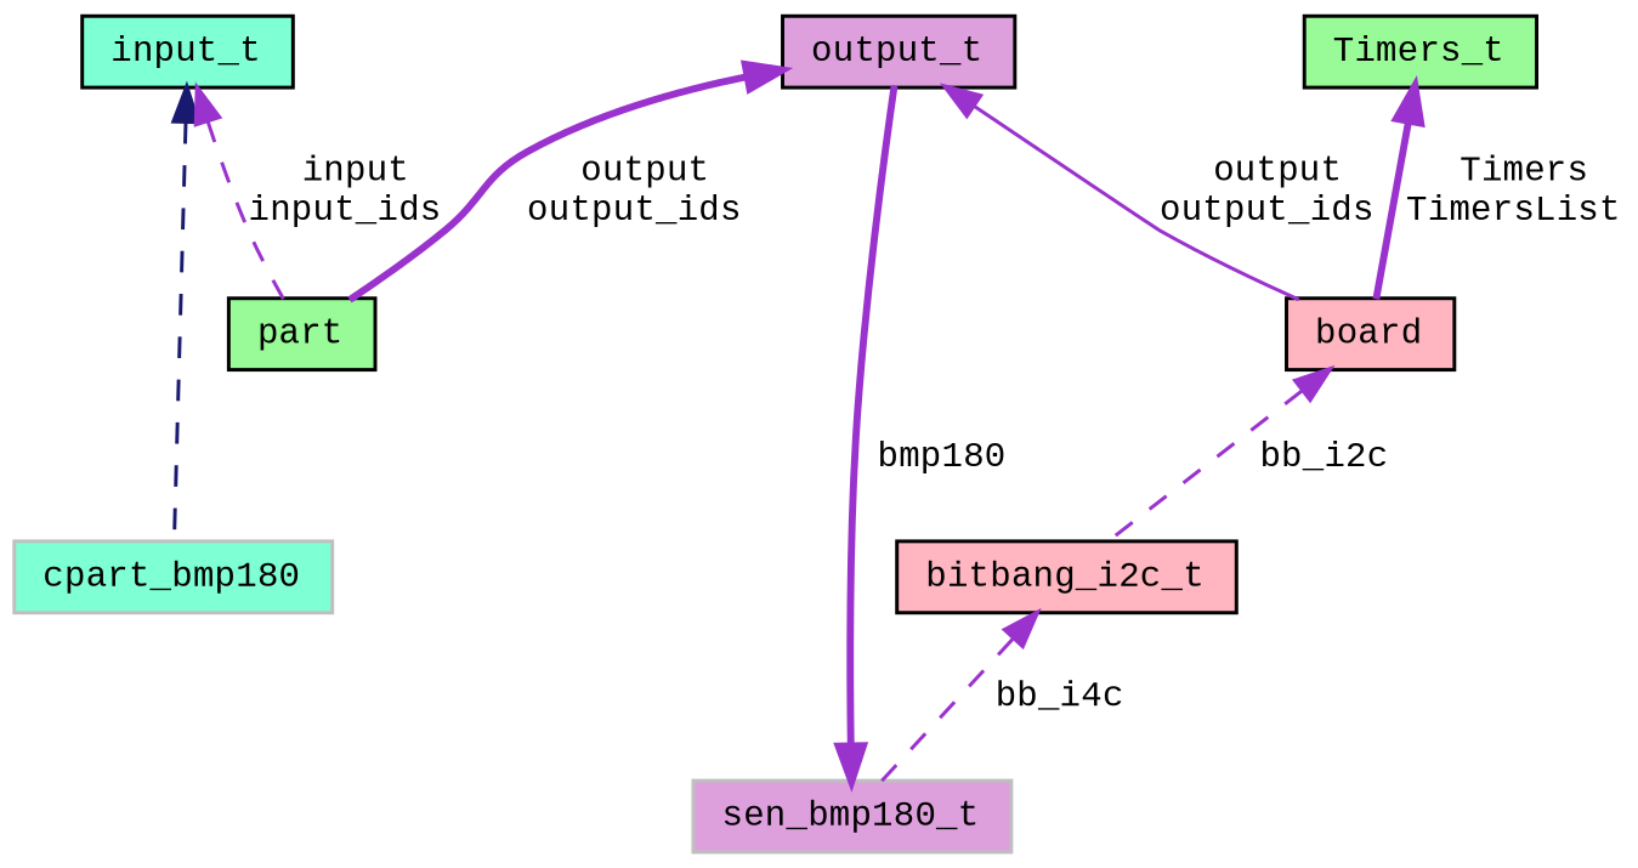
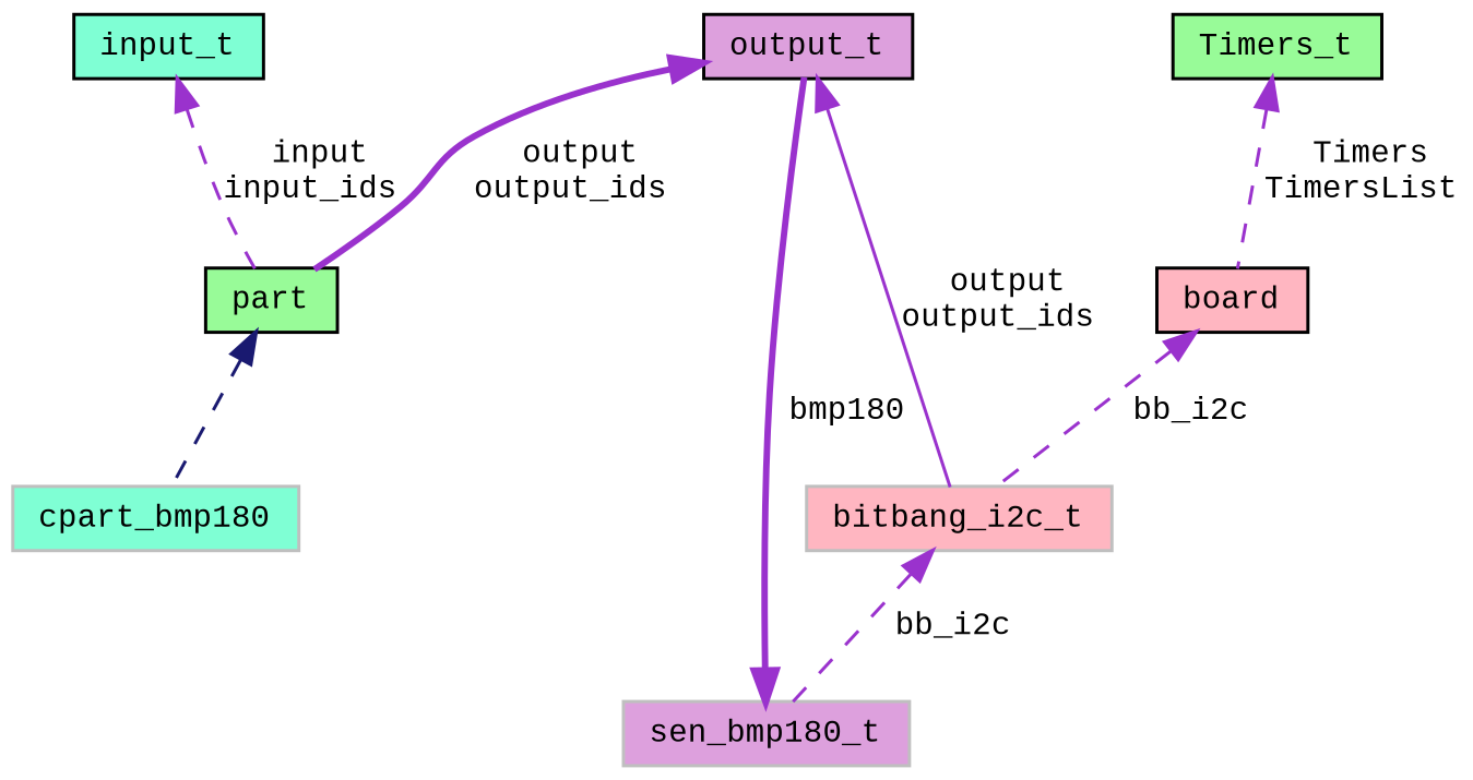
  digraph {
    fontname="Liberation Mono"
    node [color=black fillcolor=aquamarine fontname="Liberation Mono" fontsize=10 shape=record style=filled]
    edge [color=darkorchid3 dir=back fontname="Liberation Mono" fontsize=10 labelfontname=Helvetica labelfontsize=10 style=dashed]
    n1 [color=grey75 fontcolor=black height=0.2 label=cpart_bmp180 width=0.4]
    n2 [fillcolor=palegreen height=0.2 label=part width=0.4]
    n3 [height=0.2 label=input_t width=0.4]
    n4 [fillcolor=lightpink height=0.2 label=board width=0.4]
-   n5 [fillcolor=lightpink height=0.2 label=bitbang_i2c_t width=0.4]
+   n5 [color=grey75 fillcolor=lightpink height=0.2 label=bitbang_i2c_t width=0.4]
    n6 [fillcolor=plum height=0.2 label=output_t width=0.4]
    n7 [color=grey75 fillcolor=plum height=0.2 label=sen_bmp180_t width=0.4]
    n8 [fillcolor=palegreen height=0.2 label=Timers_t width=0.4]
-   n3 -> n1 [color=midnightblue]
+   n2 -> n1 [color=midnightblue]
    n3 -> n2 [label=" input\ninput_ids"]
    n4 -> n5 [label=" bb_i2c"]
-   n5 -> n7 [label=" bb_i4c"]
+   n5 -> n7 [label=" bb_i2c"]
    n6 -> n2 [label=" output\noutput_ids" style=bold]
-   n6 -> n4 [label=" output\noutput_ids" style=solid]
+   n6 -> n5 [label=" output\noutput_ids" style=solid]
    n7 -> n6 [label=" bmp180" style=bold]
-   n8 -> n4 [label=" Timers\nTimersList" style=bold]
+   n8 -> n4 [label=" Timers\nTimersList"]
  }
